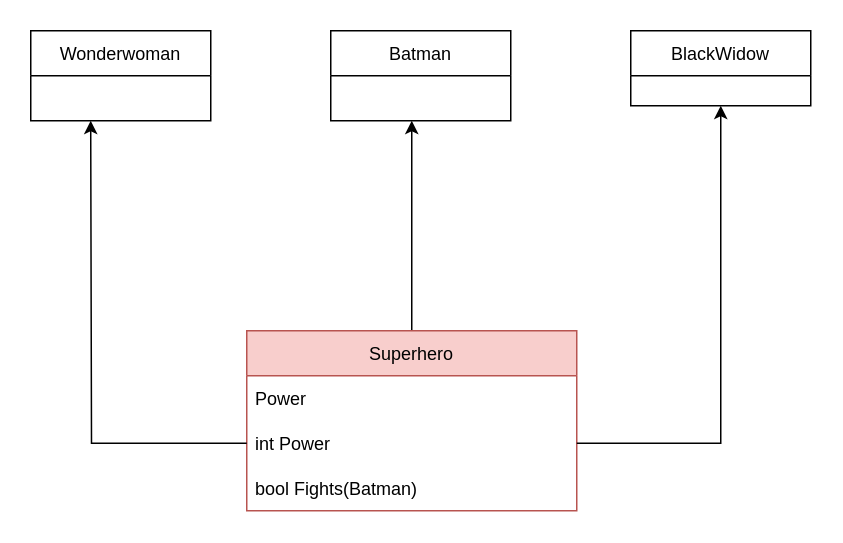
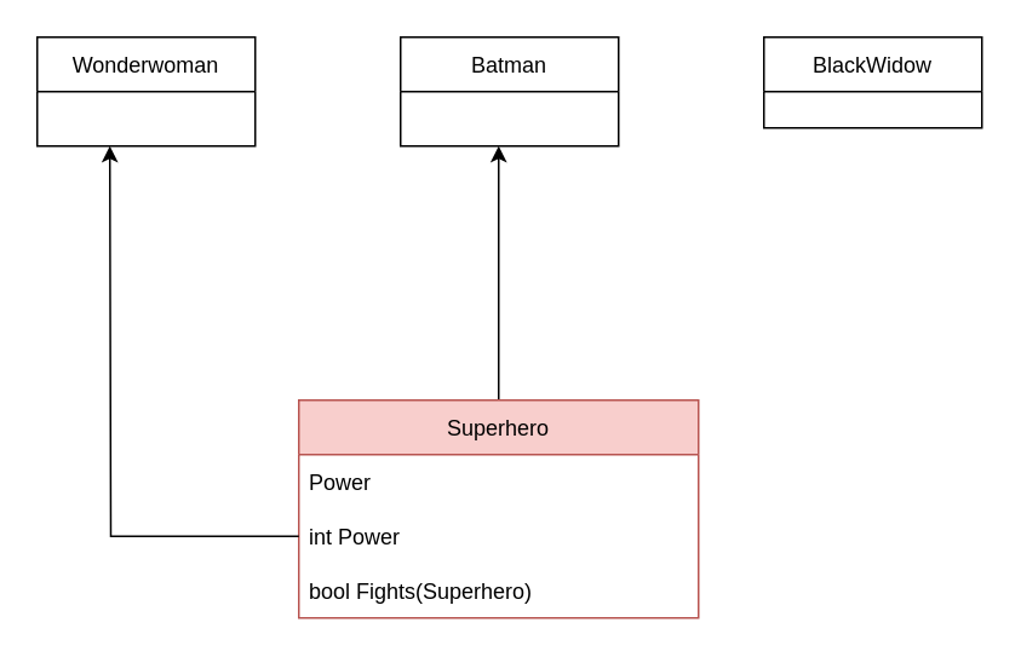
  <mxCell id="0" />
  <mxCell id="1" parent="0" />
  <mxCell id="2" style="edgeStyle=orthogonalEdgeStyle;rounded=0;orthogonalLoop=1;jettySize=auto;html=1;" edge="1" parent="1" source="3"><mxGeometry relative="1" as="geometry"><mxPoint x="274" y="80" as="targetPoint" /></mxGeometry></mxCell>
  <mxCell id="3" value="Superhero" style="swimlane;fontStyle=0;childLayout=stackLayout;horizontal=1;startSize=30;horizontalStack=0;resizeParent=1;resizeParentMax=0;resizeLast=0;collapsible=1;marginBottom=0;fillColor=#f8cecc;strokeColor=#b85450;" vertex="1" parent="1"><mxGeometry x="164" y="220" width="220" height="120" as="geometry" /></mxCell>
  <mxCell id="4" value="Power" style="text;strokeColor=none;fillColor=none;align=left;verticalAlign=middle;spacingLeft=4;spacingRight=4;overflow=hidden;points=[[0,0.5],[1,0.5]];portConstraint=eastwest;rotatable=0;" vertex="1" parent="3"><mxGeometry y="30" width="220" height="30" as="geometry" /></mxCell>
  <mxCell id="5" value="int Power" style="text;strokeColor=none;fillColor=none;align=left;verticalAlign=middle;spacingLeft=4;spacingRight=4;overflow=hidden;points=[[0,0.5],[1,0.5]];portConstraint=eastwest;rotatable=0;" vertex="1" parent="3"><mxGeometry y="60" width="220" height="30" as="geometry" /></mxCell>
- <mxCell id="6" value="bool Fights(Batman)" style="text;strokeColor=none;fillColor=none;align=left;verticalAlign=middle;spacingLeft=4;spacingRight=4;overflow=hidden;points=[[0,0.5],[1,0.5]];portConstraint=eastwest;rotatable=0;" vertex="1" parent="3"><mxGeometry y="90" width="220" height="30" as="geometry" /></mxCell>
+ <mxCell id="6" value="bool Fights(Superhero)" style="text;strokeColor=none;fillColor=none;align=left;verticalAlign=middle;spacingLeft=4;spacingRight=4;overflow=hidden;points=[[0,0.5],[1,0.5]];portConstraint=eastwest;rotatable=0;" vertex="1" parent="3"><mxGeometry y="90" width="220" height="30" as="geometry" /></mxCell>
  <mxCell id="7" value="Wonderwoman" style="swimlane;fontStyle=0;childLayout=stackLayout;horizontal=1;startSize=30;horizontalStack=0;resizeParent=1;resizeParentMax=0;resizeLast=0;collapsible=1;marginBottom=0;" vertex="1" parent="1"><mxGeometry x="20" y="20" width="120" height="60" as="geometry" /></mxCell>
  <mxCell id="8" style="edgeStyle=orthogonalEdgeStyle;rounded=0;orthogonalLoop=1;jettySize=auto;html=1;entryX=0.333;entryY=1;entryDx=0;entryDy=0;entryPerimeter=0;" edge="1" parent="1" source="5"><mxGeometry relative="1" as="geometry"><mxPoint x="59.96" y="80" as="targetPoint" /></mxGeometry></mxCell>
  <mxCell id="9" value="Batman" style="swimlane;fontStyle=0;childLayout=stackLayout;horizontal=1;startSize=30;horizontalStack=0;resizeParent=1;resizeParentMax=0;resizeLast=0;collapsible=1;marginBottom=0;" vertex="1" parent="1"><mxGeometry x="220" y="20" width="120" height="60" as="geometry" /></mxCell>
  <mxCell id="10" value="BlackWidow" style="swimlane;fontStyle=0;childLayout=stackLayout;horizontal=1;startSize=30;horizontalStack=0;resizeParent=1;resizeParentMax=0;resizeLast=0;collapsible=1;marginBottom=0;" vertex="1" parent="1"><mxGeometry x="420" y="20" width="120" height="50" as="geometry" /></mxCell>
- <mxCell id="11" style="edgeStyle=orthogonalEdgeStyle;rounded=0;orthogonalLoop=1;jettySize=auto;html=1;exitX=1;exitY=0.5;exitDx=0;exitDy=0;entryX=0.5;entryY=1;entryDx=0;entryDy=0;" edge="1" parent="1" source="5" target="10"><mxGeometry relative="1" as="geometry" /></mxCell>
